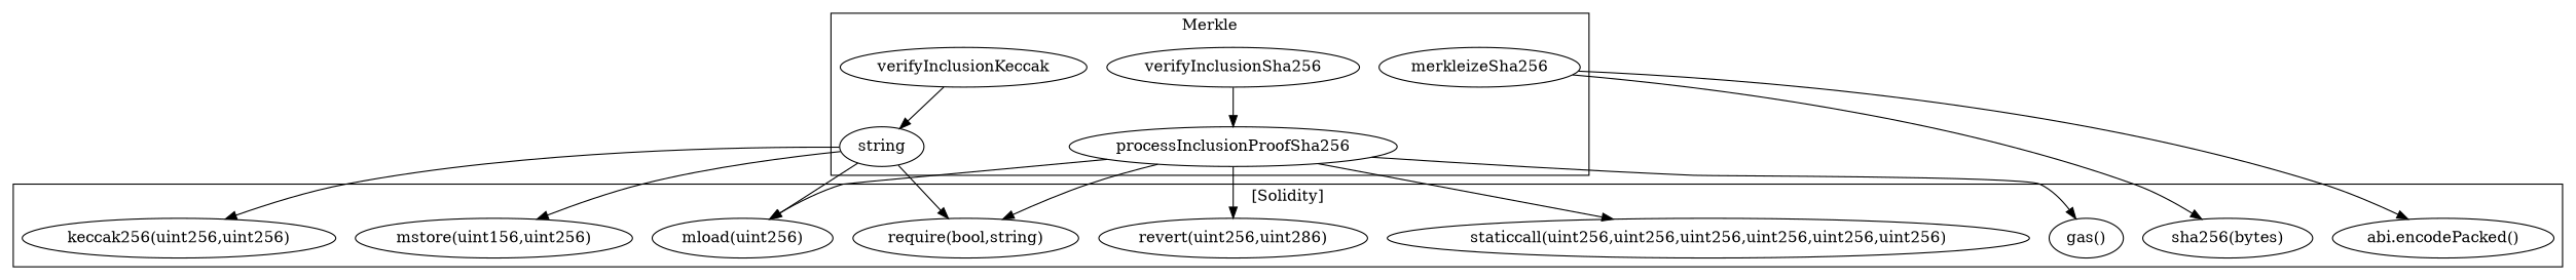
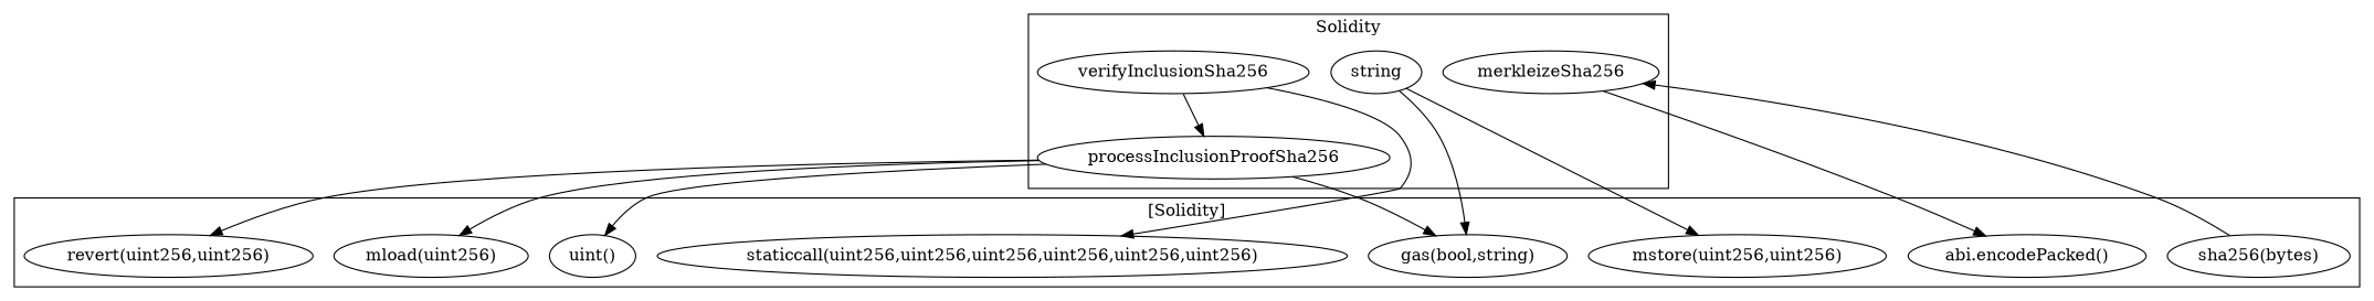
  strict digraph {
    n1 [label=verifyInclusionSha256]
    n2 [label=processInclusionProofSha256]
    n3 [label=merkleizeSha256]
    n4 [label=string]
-   n5 [label=verifyInclusionKeccak]
-   "require(bool,string)"
+   "require(bool,string)" [label="gas(bool,string)"]
    "staticcall(uint256,uint256,uint256,uint256,uint256,uint256)"
-   "mstore(uint256,uint256)" [label="mstore(uint156,uint256)"]
+   "mstore(uint256,uint256)"
    "mload(uint256)"
-   "revert(uint256,uint256)" [label="revert(uint256,uint286)"]
-   "gas()"
+   "revert(uint256,uint256)"
+   "gas()" [label="uint()"]
    "sha256(bytes)"
    "abi.encodePacked()"
-   "keccak256(uint256,uint256)"
    subgraph cluster_1 {
-     label=Merkle
+     label=Solidity
      n1
      n2
      n3
      n4
-     n5
    }
    subgraph cluster_2 {
      label="[Solidity]"
      "require(bool,string)"
      "staticcall(uint256,uint256,uint256,uint256,uint256,uint256)"
      "mstore(uint256,uint256)"
      "mload(uint256)"
      "revert(uint256,uint256)"
      "gas()"
      "sha256(bytes)"
      "abi.encodePacked()"
-     "keccak256(uint256,uint256)"
    }
    n1 -> n2
    n2 -> "require(bool,string)"
-   n2 -> "staticcall(uint256,uint256,uint256,uint256,uint256,uint256)"
+   n1 -> "staticcall(uint256,uint256,uint256,uint256,uint256,uint256)"
    n2 -> "mload(uint256)"
    n2 -> "revert(uint256,uint256)"
    n2 -> "gas()"
-   n3 -> "sha256(bytes)"
+   "sha256(bytes)" -> n3
    n3 -> "abi.encodePacked()"
    n4 -> "require(bool,string)"
    n4 -> "mstore(uint256,uint256)"
-   n4 -> "mload(uint256)"
-   n4 -> "keccak256(uint256,uint256)"
-   n5 -> n4
  }
